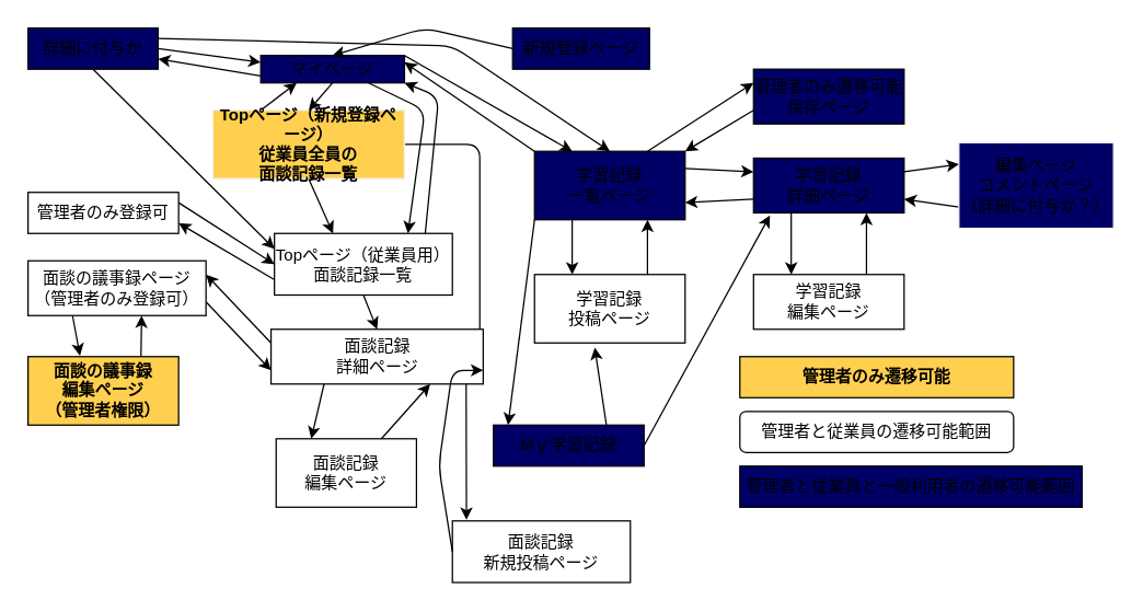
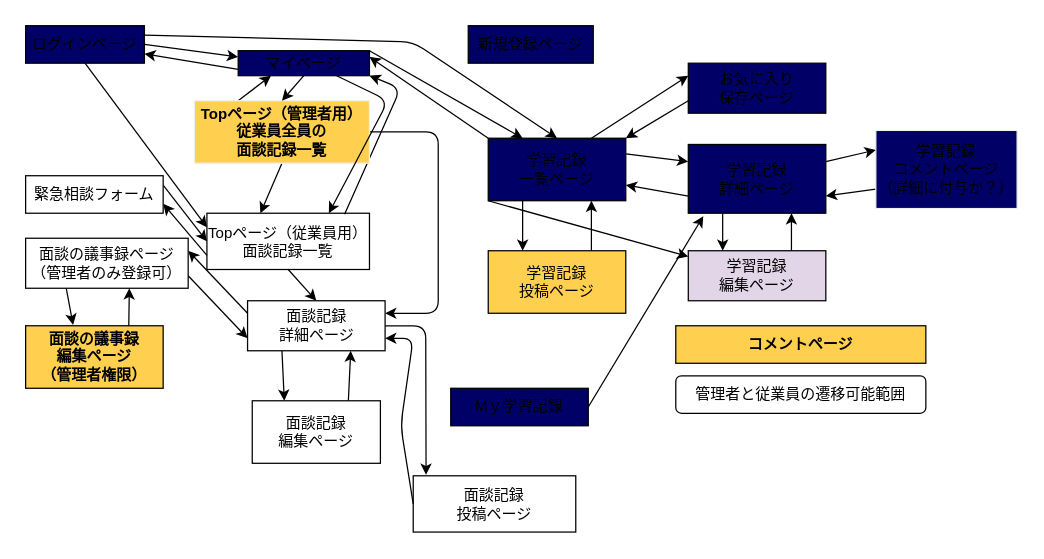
  <mxCell id="0" />
  <mxCell id="1" parent="0" />
  <mxCell id="2" style="edgeStyle=none;html=1;exitX=0.5;exitY=1;exitDx=0;exitDy=0;entryX=0;entryY=0.25;entryDx=0;entryDy=0;" edge="1" parent="1" source="5" target="10"><mxGeometry relative="1" as="geometry" /></mxCell>
  <mxCell id="3" style="edgeStyle=none;html=1;exitX=1;exitY=0.5;exitDx=0;exitDy=0;entryX=0;entryY=0.25;entryDx=0;entryDy=0;fontColor=#000000;" edge="1" parent="1" source="5" target="53"><mxGeometry relative="1" as="geometry" /></mxCell>
  <mxCell id="4" style="edgeStyle=none;html=1;exitX=1;exitY=0.25;exitDx=0;exitDy=0;entryX=0.5;entryY=0;entryDx=0;entryDy=0;fontColor=#FFFFFF;" edge="1" parent="1" source="5" target="28"><mxGeometry relative="1" as="geometry"><Array as="points"><mxPoint x="330" y="33" /></Array></mxGeometry></mxCell>
- <mxCell id="5" value="詳細に付与か" style="whiteSpace=wrap;html=1;align=center;fillColor=#000066;" vertex="1" parent="1"><mxGeometry x="20" y="20" width="95" height="30" as="geometry" /></mxCell>
+ <mxCell id="5" value="ログインページ" style="whiteSpace=wrap;html=1;align=center;fillColor=#000066;" vertex="1" parent="1"><mxGeometry x="20" y="20" width="95" height="30" as="geometry" /></mxCell>
  <mxCell id="6" style="edgeStyle=none;html=1;exitX=0;exitY=0.75;exitDx=0;exitDy=0;entryX=1;entryY=0.75;entryDx=0;entryDy=0;" edge="1" parent="1" source="10" target="20"><mxGeometry relative="1" as="geometry" /></mxCell>
  <mxCell id="7" style="edgeStyle=none;html=1;exitX=1;exitY=0;exitDx=0;exitDy=0;entryX=0.25;entryY=0;entryDx=0;entryDy=0;" edge="1" parent="1" source="53" target="28"><mxGeometry relative="1" as="geometry" /></mxCell>
  <mxCell id="8" style="edgeStyle=none;html=1;exitX=0.5;exitY=1;exitDx=0;exitDy=0;entryX=0.5;entryY=0;entryDx=0;entryDy=0;fontColor=#FFFFFF;" edge="1" parent="1" source="10" target="18"><mxGeometry relative="1" as="geometry" /></mxCell>
  <mxCell id="9" style="edgeStyle=none;html=1;exitX=0.847;exitY=0.017;exitDx=0;exitDy=0;entryX=1;entryY=1;entryDx=0;entryDy=0;fontColor=#FFFFFF;exitPerimeter=0;" edge="1" parent="1" source="10" target="53"><mxGeometry relative="1" as="geometry"><Array as="points"><mxPoint x="320" y="70" /></Array></mxGeometry></mxCell>
- <mxCell id="10" value="Topページ（従業員用）&lt;br&gt;面談記録一覧" style="whiteSpace=wrap;html=1;align=center;fillColor=none;" vertex="1" parent="1"><mxGeometry x="200" y="170" width="130" height="45" as="geometry" /></mxCell>
+ <mxCell id="10" value="Topページ（従業員用）&lt;br&gt;面談記録一覧" style="whiteSpace=wrap;html=1;align=center;fillColor=none;" vertex="1" parent="1"><mxGeometry x="165" y="170" width="130" height="45" as="geometry" /></mxCell>
  <mxCell id="11" style="edgeStyle=none;html=1;exitX=0.5;exitY=1;exitDx=0;exitDy=0;entryX=0.329;entryY=0.001;entryDx=0;entryDy=0;entryPerimeter=0;fontColor=#FFFFFF;" edge="1" parent="1" source="14" target="10"><mxGeometry relative="1" as="geometry" /></mxCell>
  <mxCell id="12" style="edgeStyle=none;html=1;exitX=0.25;exitY=0;exitDx=0;exitDy=0;entryX=0.25;entryY=1;entryDx=0;entryDy=0;fontColor=#FFFFFF;" edge="1" parent="1" source="14" target="53"><mxGeometry relative="1" as="geometry" /></mxCell>
  <mxCell id="13" style="edgeStyle=none;html=1;exitX=1;exitY=0.5;exitDx=0;exitDy=0;entryX=1;entryY=0.25;entryDx=0;entryDy=0;fontColor=#FFFFFF;" edge="1" parent="1" source="14" target="18"><mxGeometry relative="1" as="geometry"><Array as="points"><mxPoint x="350" y="105" /><mxPoint x="350" y="250" /></Array></mxGeometry></mxCell>
- <mxCell id="14" value="&lt;font color=&quot;#000000&quot;&gt;&lt;b&gt;&lt;br&gt;Topページ&lt;/b&gt;&lt;/font&gt;&lt;b style=&quot;color: rgb(0, 0, 0);&quot;&gt;（新規登録ページ）&lt;/b&gt;&lt;font color=&quot;#000000&quot;&gt;&lt;b&gt;&lt;br&gt;従業員全員の&lt;br&gt;面談記録一覧&lt;br&gt;&lt;br&gt;&lt;/b&gt;&lt;/font&gt;" style="whiteSpace=wrap;html=1;align=center;fillColor=#FFD04F;strokeColor=#F0F0F0;" vertex="1" parent="1"><mxGeometry x="155" y="80" width="140" height="50" as="geometry" /></mxCell>
+ <mxCell id="14" value="&lt;font color=&quot;#000000&quot;&gt;&lt;b&gt;&lt;br&gt;Topページ&lt;/b&gt;&lt;/font&gt;&lt;b style=&quot;color: rgb(0, 0, 0);&quot;&gt;（管理者用）&lt;/b&gt;&lt;font color=&quot;#000000&quot;&gt;&lt;b&gt;&lt;br&gt;従業員全員の&lt;br&gt;面談記録一覧&lt;br&gt;&lt;br&gt;&lt;/b&gt;&lt;/font&gt;" style="whiteSpace=wrap;html=1;align=center;fillColor=#FFD04F;strokeColor=#F0F0F0;" vertex="1" parent="1"><mxGeometry x="155" y="80" width="140" height="50" as="geometry" /></mxCell>
  <mxCell id="15" style="edgeStyle=none;html=1;exitX=0;exitY=0.25;exitDx=0;exitDy=0;entryX=1;entryY=0.25;entryDx=0;entryDy=0;" edge="1" parent="1" source="18" target="33"><mxGeometry relative="1" as="geometry" /></mxCell>
  <mxCell id="16" style="edgeStyle=none;html=1;exitX=0.25;exitY=1;exitDx=0;exitDy=0;entryX=0.25;entryY=0;entryDx=0;entryDy=0;" edge="1" parent="1" source="18" target="30"><mxGeometry relative="1" as="geometry" /></mxCell>
  <mxCell id="17" style="edgeStyle=none;html=1;exitX=1;exitY=0.5;exitDx=0;exitDy=0;entryX=0.079;entryY=-0.018;entryDx=0;entryDy=0;fontColor=#FFFFFF;entryPerimeter=0;" edge="1" parent="1" source="18" target="57"><mxGeometry relative="1" as="geometry"><Array as="points"><mxPoint x="340" y="260" /></Array></mxGeometry></mxCell>
- <mxCell id="18" value="面談記録&lt;br&gt;詳細ページ" style="whiteSpace=wrap;html=1;align=center;" vertex="1" parent="1"><mxGeometry x="197.5" y="240" width="155" height="40" as="geometry" /></mxCell>
+ <mxCell id="18" value="面談記録&lt;br&gt;詳細ページ" style="whiteSpace=wrap;html=1;align=center;" vertex="1" parent="1"><mxGeometry x="197.5" y="240" width="110" height="40" as="geometry" /></mxCell>
  <mxCell id="19" style="edgeStyle=none;html=1;exitX=1;exitY=0.25;exitDx=0;exitDy=0;entryX=0;entryY=0.5;entryDx=0;entryDy=0;" edge="1" parent="1" source="20" target="10"><mxGeometry relative="1" as="geometry" /></mxCell>
- <mxCell id="20" value="管理者のみ登録可" style="whiteSpace=wrap;html=1;align=center;" vertex="1" parent="1"><mxGeometry x="20" y="140" width="110" height="30" as="geometry" /></mxCell>
+ <mxCell id="20" value="緊急相談フォーム" style="whiteSpace=wrap;html=1;align=center;" vertex="1" parent="1"><mxGeometry x="20" y="140" width="110" height="30" as="geometry" /></mxCell>
  <mxCell id="21" style="edgeStyle=none;html=1;exitX=0.75;exitY=0;exitDx=0;exitDy=0;entryX=0.75;entryY=1;entryDx=0;entryDy=0;" edge="1" parent="1" source="22" target="28"><mxGeometry relative="1" as="geometry" /></mxCell>
- <mxCell id="22" value="学習記録&lt;br&gt;投稿ページ" style="whiteSpace=wrap;html=1;align=center;" vertex="1" parent="1"><mxGeometry x="390" y="200" width="110" height="50" as="geometry" /></mxCell>
+ <mxCell id="22" value="学習記録&lt;br&gt;投稿ページ" style="whiteSpace=wrap;html=1;align=center;fillColor=#ffd04f;" vertex="1" parent="1"><mxGeometry x="390" y="200" width="110" height="50" as="geometry" /></mxCell>
  <mxCell id="23" style="edgeStyle=none;html=1;exitX=0.25;exitY=1;exitDx=0;exitDy=0;entryX=0.25;entryY=0;entryDx=0;entryDy=0;" edge="1" parent="1" source="28" target="22"><mxGeometry relative="1" as="geometry" /></mxCell>
- <mxCell id="24" style="edgeStyle=none;html=1;exitX=0;exitY=1;exitDx=0;exitDy=0;entryX=0.097;entryY=0;entryDx=0;entryDy=0;entryPerimeter=0;" edge="1" parent="1" source="28" target="46"><mxGeometry relative="1" as="geometry" /></mxCell>
+ <mxCell id="24" style="edgeStyle=none;html=1;exitX=0;exitY=1;exitDx=0;exitDy=0;" edge="1" parent="1" source="28" target="39"><mxGeometry relative="1" as="geometry" /></mxCell>
  <mxCell id="25" style="edgeStyle=none;html=1;exitX=0;exitY=0;exitDx=0;exitDy=0;entryX=1;entryY=0.25;entryDx=0;entryDy=0;fontColor=#FFFFFF;" edge="1" parent="1" source="28" target="53"><mxGeometry relative="1" as="geometry" /></mxCell>
  <mxCell id="26" style="edgeStyle=none;html=1;exitX=1;exitY=0.25;exitDx=0;exitDy=0;entryX=0;entryY=0.25;entryDx=0;entryDy=0;fontColor=#FFFFFF;" edge="1" parent="1" source="28" target="43"><mxGeometry relative="1" as="geometry" /></mxCell>
  <mxCell id="27" style="edgeStyle=none;html=1;exitX=0.75;exitY=0;exitDx=0;exitDy=0;entryX=0;entryY=0.25;entryDx=0;entryDy=0;fontColor=#FFFFFF;" edge="1" parent="1" source="28" target="59"><mxGeometry relative="1" as="geometry" /></mxCell>
  <mxCell id="28" value="学習記録&lt;br&gt;一覧ページ" style="whiteSpace=wrap;html=1;align=center;fillColor=#000066;" vertex="1" parent="1"><mxGeometry x="390" y="110" width="110" height="50" as="geometry" /></mxCell>
  <mxCell id="29" style="edgeStyle=none;html=1;exitX=0.75;exitY=0;exitDx=0;exitDy=0;entryX=0.75;entryY=1;entryDx=0;entryDy=0;" edge="1" parent="1" source="30" target="18"><mxGeometry relative="1" as="geometry" /></mxCell>
  <mxCell id="30" value="面談記録&lt;br&gt;編集ページ" style="whiteSpace=wrap;html=1;align=center;" vertex="1" parent="1"><mxGeometry x="201.25" y="320" width="102.5" height="50" as="geometry" /></mxCell>
  <mxCell id="31" style="edgeStyle=none;html=1;exitX=0.25;exitY=1;exitDx=0;exitDy=0;entryX=0.345;entryY=-0.013;entryDx=0;entryDy=0;entryPerimeter=0;" edge="1" parent="1" source="33" target="35"><mxGeometry relative="1" as="geometry" /></mxCell>
  <mxCell id="32" style="edgeStyle=none;html=1;exitX=1;exitY=0.75;exitDx=0;exitDy=0;entryX=0;entryY=0.75;entryDx=0;entryDy=0;fontColor=#FFFFFF;" edge="1" parent="1" source="33" target="18"><mxGeometry relative="1" as="geometry" /></mxCell>
  <mxCell id="33" value="面談の議事録ページ&lt;br&gt;（管理者のみ登録可）" style="whiteSpace=wrap;html=1;align=center;" vertex="1" parent="1"><mxGeometry x="20" y="190" width="130" height="40" as="geometry" /></mxCell>
  <mxCell id="34" style="edgeStyle=none;html=1;exitX=0.75;exitY=0;exitDx=0;exitDy=0;entryX=0.638;entryY=1;entryDx=0;entryDy=0;entryPerimeter=0;" edge="1" parent="1" source="35" target="33"><mxGeometry relative="1" as="geometry" /></mxCell>
  <mxCell id="35" value="&lt;font color=&quot;#000000&quot;&gt;&lt;b&gt;面談の議事録&lt;br&gt;編集ページ&lt;br&gt;（管理者権限）&lt;/b&gt;&lt;/font&gt;" style="whiteSpace=wrap;html=1;align=center;fillColor=#FFD04F;" vertex="1" parent="1"><mxGeometry x="20" y="260" width="110" height="50" as="geometry" /></mxCell>
  <mxCell id="36" style="edgeStyle=none;html=1;exitX=0;exitY=0.75;exitDx=0;exitDy=0;entryX=1;entryY=0.75;entryDx=0;entryDy=0;" edge="1" parent="1" source="37" target="43"><mxGeometry relative="1" as="geometry" /></mxCell>
- <mxCell id="37" value="編集ページ&lt;br&gt;コメントページ&lt;br&gt;（詳細に付与か？）" style="whiteSpace=wrap;html=1;align=center;strokeColor=#F0F0F0;fillColor=#000066;" vertex="1" parent="1"><mxGeometry x="700" y="103.75" width="113" height="62.5" as="geometry" /></mxCell>
+ <mxCell id="37" value="学習記録&lt;br&gt;コメントページ&lt;br&gt;（詳細に付与か？）" style="whiteSpace=wrap;html=1;align=center;strokeColor=#F0F0F0;fillColor=#000066;" vertex="1" parent="1"><mxGeometry x="700" y="103.75" width="113" height="62.5" as="geometry" /></mxCell>
  <mxCell id="38" style="edgeStyle=none;html=1;exitX=0.75;exitY=0;exitDx=0;exitDy=0;entryX=0.75;entryY=1;entryDx=0;entryDy=0;" edge="1" parent="1" source="39" target="43"><mxGeometry relative="1" as="geometry" /></mxCell>
- <mxCell id="39" value="学習記録&lt;br&gt;編集ページ" style="whiteSpace=wrap;html=1;align=center;" vertex="1" parent="1"><mxGeometry x="550" y="200" width="110" height="40" as="geometry" /></mxCell>
+ <mxCell id="39" value="学習記録&lt;br&gt;編集ページ" style="whiteSpace=wrap;html=1;align=center;fillColor=#e1d5e7;" vertex="1" parent="1"><mxGeometry x="550" y="200" width="110" height="40" as="geometry" /></mxCell>
  <mxCell id="40" style="edgeStyle=none;html=1;exitX=0.25;exitY=1;exitDx=0;exitDy=0;entryX=0.25;entryY=0;entryDx=0;entryDy=0;" edge="1" parent="1" source="43" target="39"><mxGeometry relative="1" as="geometry" /></mxCell>
  <mxCell id="41" style="edgeStyle=none;html=1;exitX=1;exitY=0.25;exitDx=0;exitDy=0;entryX=0;entryY=0.25;entryDx=0;entryDy=0;" edge="1" parent="1" source="43" target="37"><mxGeometry relative="1" as="geometry"><mxPoint x="690" y="125" as="targetPoint" /></mxGeometry></mxCell>
  <mxCell id="42" style="edgeStyle=none;html=1;exitX=0;exitY=0.75;exitDx=0;exitDy=0;entryX=1;entryY=0.75;entryDx=0;entryDy=0;fontColor=#FFFFFF;" edge="1" parent="1" source="43" target="28"><mxGeometry relative="1" as="geometry" /></mxCell>
- <mxCell id="43" value="学習記録&lt;br&gt;詳細ページ" style="whiteSpace=wrap;html=1;align=center;fillColor=#000066;" vertex="1" parent="1"><mxGeometry x="550" y="115" width="110" height="40" as="geometry" /></mxCell>
+ <mxCell id="43" value="学習記録&lt;br&gt;詳細ページ" style="whiteSpace=wrap;html=1;align=center;fillColor=#000066;" vertex="1" parent="1"><mxGeometry x="550" y="115" width="110" height="55" as="geometry" /></mxCell>
  <mxCell id="44" style="edgeStyle=none;html=1;exitX=1;exitY=0.5;exitDx=0;exitDy=0;entryX=0.109;entryY=1.043;entryDx=0;entryDy=0;entryPerimeter=0;" edge="1" parent="1" source="46" target="43"><mxGeometry relative="1" as="geometry"><mxPoint x="560" y="160" as="targetPoint" /></mxGeometry></mxCell>
- <mxCell id="45" style="edgeStyle=none;html=1;exitX=0.75;exitY=0;exitDx=0;exitDy=0;entryX=0.4;entryY=1.067;entryDx=0;entryDy=0;entryPerimeter=0;" edge="1" parent="1" source="46" target="22"><mxGeometry relative="1" as="geometry" /></mxCell>
  <mxCell id="46" value="Mｙ学習記録" style="whiteSpace=wrap;html=1;align=center;fillColor=#000066;" vertex="1" parent="1"><mxGeometry x="360" y="310" width="110" height="30" as="geometry" /></mxCell>
- <mxCell id="47" value="&lt;b&gt;&lt;font color=&quot;#000000&quot;&gt;管理者のみ遷移可能&lt;/font&gt;&lt;/b&gt;" style="whiteSpace=wrap;html=1;align=center;fillColor=#FFD04F;" vertex="1" parent="1"><mxGeometry x="540" y="260" width="200" height="30" as="geometry" /></mxCell>
- <mxCell id="48" value="管理者と従業員と一般利用者の遷移可能範囲" style="whiteSpace=wrap;html=1;align=center;fillColor=#000066;" vertex="1" parent="1"><mxGeometry x="540" y="340" width="250" height="30" as="geometry" /></mxCell>
+ <mxCell id="47" value="&lt;b&gt;&lt;font color=&quot;#000000&quot;&gt;コメントページ&lt;/font&gt;&lt;/b&gt;" style="whiteSpace=wrap;html=1;align=center;fillColor=#FFD04F;" vertex="1" parent="1"><mxGeometry x="540" y="260" width="200" height="30" as="geometry" /></mxCell>
  <mxCell id="49" value="管理者と従業員の遷移可能範囲" style="whiteSpace=wrap;html=1;align=center;fillColor=none;rounded=1;" vertex="1" parent="1"><mxGeometry x="540" y="300" width="200" height="30" as="geometry" /></mxCell>
  <mxCell id="50" style="edgeStyle=none;html=1;exitX=0.5;exitY=1;exitDx=0;exitDy=0;entryX=0.5;entryY=0;entryDx=0;entryDy=0;fontColor=#FFFFFF;" edge="1" parent="1" source="53" target="14"><mxGeometry relative="1" as="geometry" /></mxCell>
  <mxCell id="51" style="edgeStyle=none;html=1;exitX=0.75;exitY=1;exitDx=0;exitDy=0;entryX=0.75;entryY=0;entryDx=0;entryDy=0;fontColor=#FFFFFF;" edge="1" parent="1" source="53" target="10"><mxGeometry relative="1" as="geometry"><Array as="points"><mxPoint x="310" y="80" /></Array></mxGeometry></mxCell>
  <mxCell id="52" style="edgeStyle=none;html=1;exitX=0;exitY=0.75;exitDx=0;exitDy=0;entryX=1;entryY=0.75;entryDx=0;entryDy=0;fontColor=#FFFFFF;" edge="1" parent="1" source="53" target="5"><mxGeometry relative="1" as="geometry" /></mxCell>
  <mxCell id="53" value="マイページ" style="whiteSpace=wrap;html=1;align=center;fillColor=#000066;" vertex="1" parent="1"><mxGeometry x="190" y="40" width="105" height="20" as="geometry" /></mxCell>
- <mxCell id="54" style="edgeStyle=none;html=1;exitX=0;exitY=0.5;exitDx=0;exitDy=0;entryX=0.5;entryY=0;entryDx=0;entryDy=0;fontColor=#FFFFFF;" edge="1" parent="1" source="55" target="53"><mxGeometry relative="1" as="geometry"><Array as="points"><mxPoint x="310" y="20" /></Array></mxGeometry></mxCell>
  <mxCell id="55" value="新規登録ページ" style="whiteSpace=wrap;html=1;align=center;fillColor=#000066;" vertex="1" parent="1"><mxGeometry x="374" y="20" width="100" height="30" as="geometry" /></mxCell>
  <mxCell id="56" style="edgeStyle=none;html=1;exitX=0;exitY=0.5;exitDx=0;exitDy=0;entryX=1;entryY=0.75;entryDx=0;entryDy=0;fontColor=#FFFFFF;" edge="1" parent="1" source="57" target="18"><mxGeometry relative="1" as="geometry"><Array as="points"><mxPoint x="320" y="340" /><mxPoint x="330" y="270" /></Array></mxGeometry></mxCell>
- <mxCell id="57" value="面談記録&lt;br&gt;新規投稿ページ" style="whiteSpace=wrap;html=1;align=center;fillColor=none;" vertex="1" parent="1"><mxGeometry x="330" y="380" width="130" height="45" as="geometry" /></mxCell>
+ <mxCell id="57" value="面談記録&lt;br&gt;投稿ページ" style="whiteSpace=wrap;html=1;align=center;fillColor=none;" vertex="1" parent="1"><mxGeometry x="330" y="380" width="130" height="45" as="geometry" /></mxCell>
  <mxCell id="58" style="edgeStyle=none;html=1;exitX=0;exitY=0.75;exitDx=0;exitDy=0;entryX=1;entryY=0;entryDx=0;entryDy=0;fontColor=#FFFFFF;" edge="1" parent="1" source="59" target="28"><mxGeometry relative="1" as="geometry" /></mxCell>
- <mxCell id="59" value="管理者のみ遷移可能&lt;br&gt;保存ページ" style="whiteSpace=wrap;html=1;align=center;fillColor=#000066;" vertex="1" parent="1"><mxGeometry x="550" y="50" width="110" height="40" as="geometry" /></mxCell>
+ <mxCell id="59" value="お気に入り&lt;br&gt;保存ページ" style="whiteSpace=wrap;html=1;align=center;fillColor=#000066;" vertex="1" parent="1"><mxGeometry x="550" y="50" width="110" height="40" as="geometry" /></mxCell>
